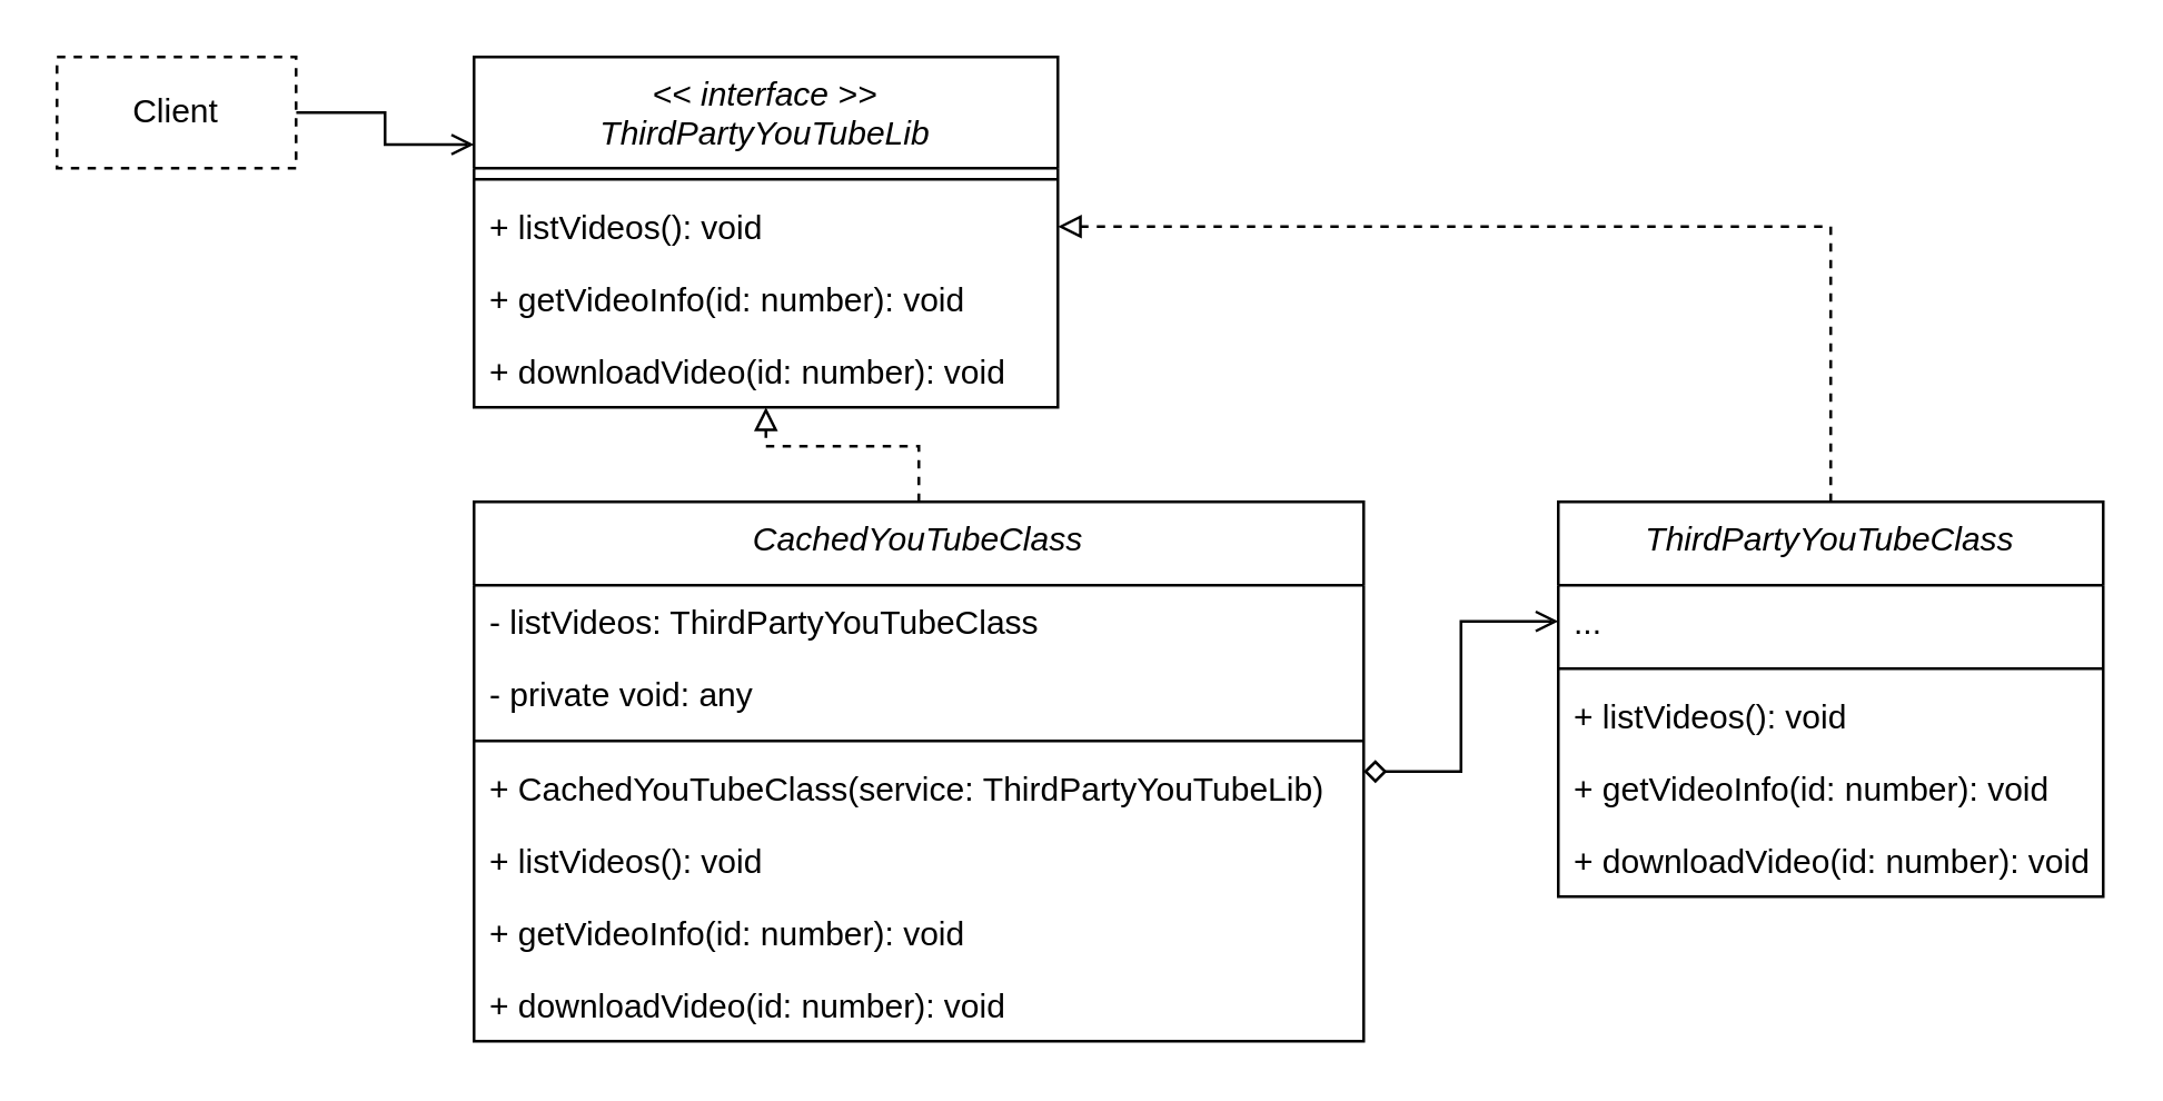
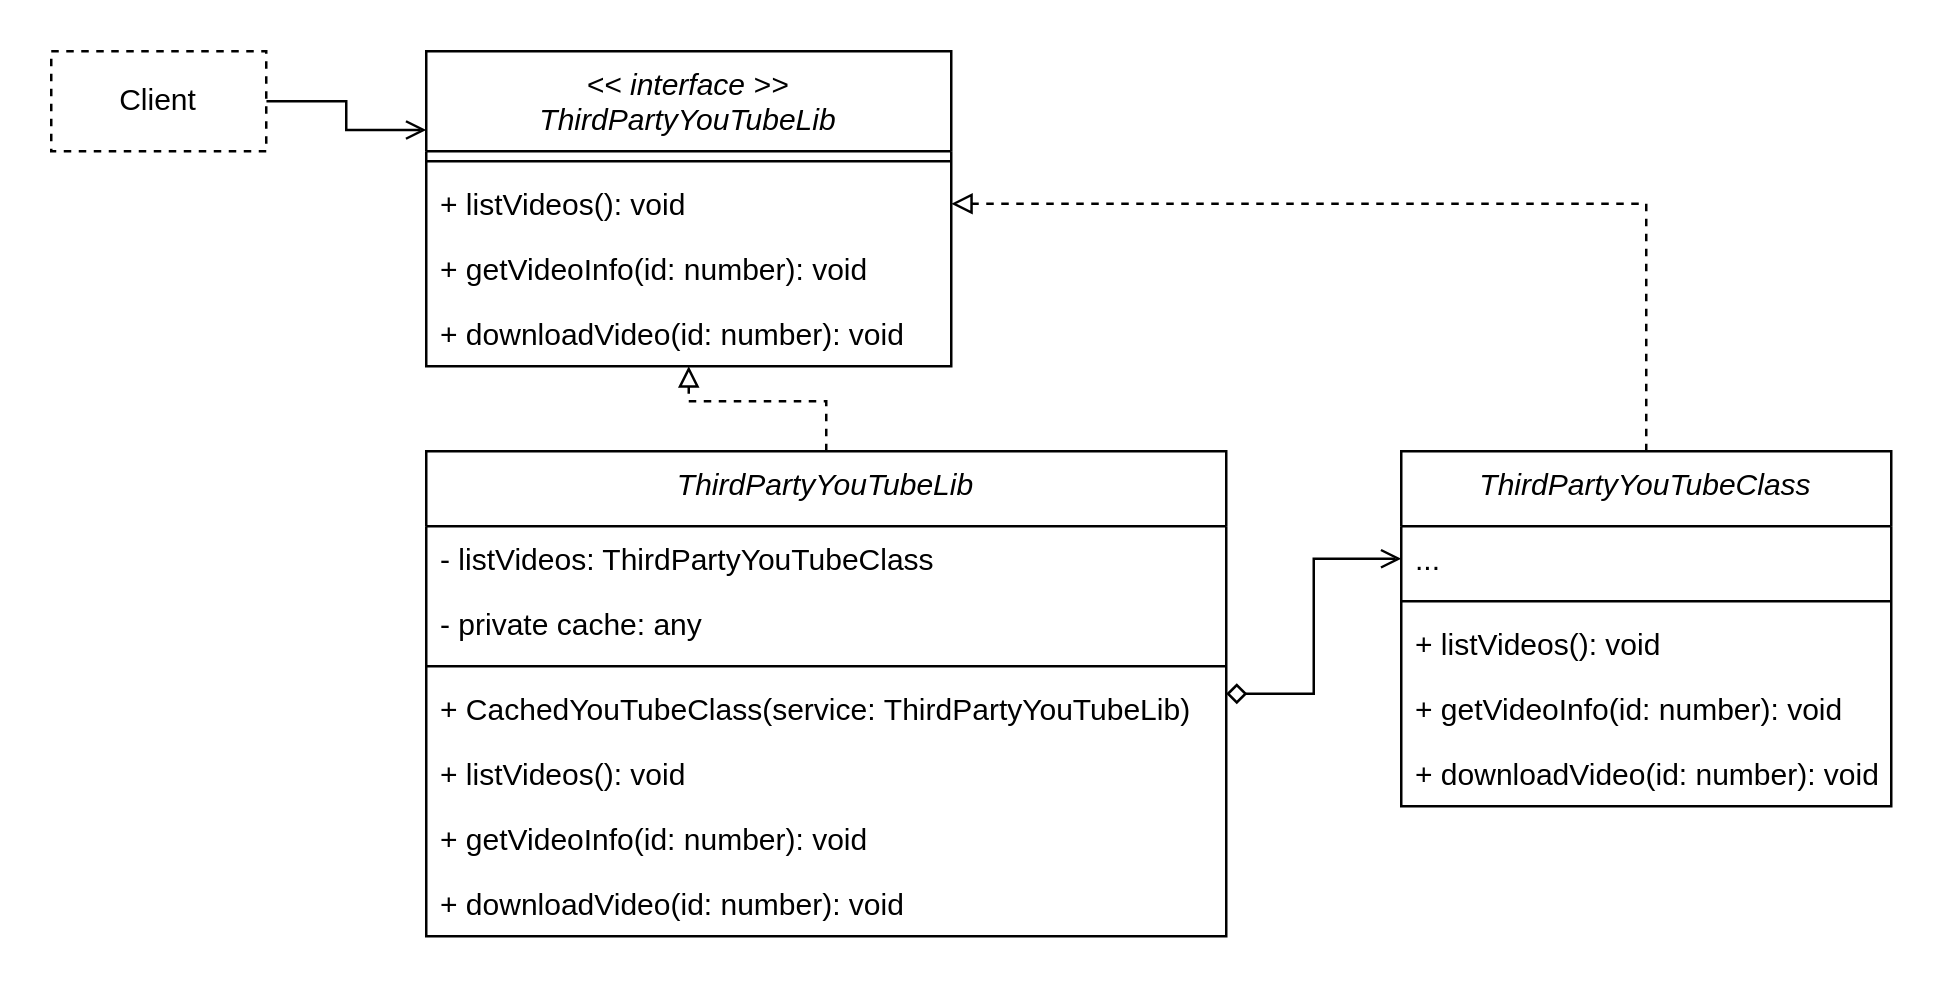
  <mxCell id="0" />
  <mxCell id="1" parent="0" />
  <mxCell id="2" value="&lt;&lt; interface &gt;&gt;&#10;ThirdPartyYouTubeLib" style="swimlane;fontStyle=2;align=center;verticalAlign=top;childLayout=stackLayout;horizontal=1;startSize=40;horizontalStack=0;resizeParent=1;resizeLast=0;collapsible=1;marginBottom=0;rounded=0;shadow=0;strokeWidth=1;swimlaneLine=1;" parent="1" vertex="1"><mxGeometry x="170" y="20" width="210" height="126" as="geometry"><mxRectangle x="230" y="140" width="160" height="26" as="alternateBounds" /></mxGeometry></mxCell>
  <mxCell id="3" value="" style="line;html=1;strokeWidth=1;align=left;verticalAlign=middle;spacingTop=-1;spacingLeft=3;spacingRight=3;rotatable=0;labelPosition=right;points=[];portConstraint=eastwest;" parent="2" vertex="1"><mxGeometry y="40" width="210" height="8" as="geometry" /></mxCell>
  <mxCell id="4" value="+ listVideos(): void" style="text;align=left;verticalAlign=top;spacingLeft=4;spacingRight=4;overflow=hidden;rotatable=0;points=[[0,0.5],[1,0.5]];portConstraint=eastwest;" parent="2" vertex="1"><mxGeometry y="48" width="210" height="26" as="geometry" /></mxCell>
  <mxCell id="5" value="+ getVideoInfo(id: number): void" style="text;align=left;verticalAlign=top;spacingLeft=4;spacingRight=4;overflow=hidden;rotatable=0;points=[[0,0.5],[1,0.5]];portConstraint=eastwest;" vertex="1" parent="2"><mxGeometry y="74" width="210" height="26" as="geometry" /></mxCell>
  <mxCell id="6" value="+ downloadVideo(id: number): void " style="text;align=left;verticalAlign=top;spacingLeft=4;spacingRight=4;overflow=hidden;rotatable=0;points=[[0,0.5],[1,0.5]];portConstraint=eastwest;" vertex="1" parent="2"><mxGeometry y="100" width="210" height="26" as="geometry" /></mxCell>
  <mxCell id="7" style="edgeStyle=orthogonalEdgeStyle;rounded=0;orthogonalLoop=1;jettySize=auto;html=1;entryX=0.5;entryY=1;entryDx=0;entryDy=0;dashed=1;endArrow=block;endFill=0;" edge="1" parent="1" source="9" target="2"><mxGeometry relative="1" as="geometry" /></mxCell>
  <mxCell id="8" style="edgeStyle=orthogonalEdgeStyle;rounded=0;orthogonalLoop=1;jettySize=auto;html=1;entryX=0;entryY=0.5;entryDx=0;entryDy=0;endArrow=open;endFill=0;startArrow=diamond;startFill=0;" edge="1" parent="1" source="9" target="19"><mxGeometry relative="1" as="geometry" /></mxCell>
- <mxCell id="9" value="CachedYouTubeClass" style="swimlane;fontStyle=2;align=center;verticalAlign=top;childLayout=stackLayout;horizontal=1;startSize=30;horizontalStack=0;resizeParent=1;resizeLast=0;collapsible=1;marginBottom=0;rounded=0;shadow=0;strokeWidth=1;swimlaneLine=1;" parent="1" vertex="1"><mxGeometry x="170" y="180" width="320" height="194" as="geometry"><mxRectangle x="230" y="140" width="160" height="26" as="alternateBounds" /></mxGeometry></mxCell>
+ <mxCell id="9" value="ThirdPartyYouTubeLib" style="swimlane;fontStyle=2;align=center;verticalAlign=top;childLayout=stackLayout;horizontal=1;startSize=30;horizontalStack=0;resizeParent=1;resizeLast=0;collapsible=1;marginBottom=0;rounded=0;shadow=0;strokeWidth=1;swimlaneLine=1;" parent="1" vertex="1"><mxGeometry x="170" y="180" width="320" height="194" as="geometry"><mxRectangle x="230" y="140" width="160" height="26" as="alternateBounds" /></mxGeometry></mxCell>
  <mxCell id="10" value="- listVideos: ThirdPartyYouTubeClass" style="text;align=left;verticalAlign=top;spacingLeft=4;spacingRight=4;overflow=hidden;rotatable=0;points=[[0,0.5],[1,0.5]];portConstraint=eastwest;" parent="9" vertex="1"><mxGeometry y="30" width="320" height="26" as="geometry" /></mxCell>
- <mxCell id="11" value="- private void: any" style="text;align=left;verticalAlign=top;spacingLeft=4;spacingRight=4;overflow=hidden;rotatable=0;points=[[0,0.5],[1,0.5]];portConstraint=eastwest;" vertex="1" parent="9"><mxGeometry y="56" width="320" height="26" as="geometry" /></mxCell>
+ <mxCell id="11" value="- private cache: any" style="text;align=left;verticalAlign=top;spacingLeft=4;spacingRight=4;overflow=hidden;rotatable=0;points=[[0,0.5],[1,0.5]];portConstraint=eastwest;" vertex="1" parent="9"><mxGeometry y="56" width="320" height="26" as="geometry" /></mxCell>
  <mxCell id="12" value="" style="line;html=1;strokeWidth=1;align=left;verticalAlign=middle;spacingTop=-1;spacingLeft=3;spacingRight=3;rotatable=0;labelPosition=right;points=[];portConstraint=eastwest;" parent="9" vertex="1"><mxGeometry y="82" width="320" height="8" as="geometry" /></mxCell>
  <mxCell id="13" value="+ CachedYouTubeClass(service: ThirdPartyYouTubeLib)&#10; " style="text;align=left;verticalAlign=top;spacingLeft=4;spacingRight=4;overflow=hidden;rotatable=0;points=[[0,0.5],[1,0.5]];portConstraint=eastwest;" parent="9" vertex="1"><mxGeometry y="90" width="320" height="26" as="geometry" /></mxCell>
  <mxCell id="14" value="+ listVideos(): void" style="text;align=left;verticalAlign=top;spacingLeft=4;spacingRight=4;overflow=hidden;rotatable=0;points=[[0,0.5],[1,0.5]];portConstraint=eastwest;" vertex="1" parent="9"><mxGeometry y="116" width="320" height="26" as="geometry" /></mxCell>
  <mxCell id="15" value="+ getVideoInfo(id: number): void" style="text;align=left;verticalAlign=top;spacingLeft=4;spacingRight=4;overflow=hidden;rotatable=0;points=[[0,0.5],[1,0.5]];portConstraint=eastwest;" vertex="1" parent="9"><mxGeometry y="142" width="320" height="26" as="geometry" /></mxCell>
  <mxCell id="16" value="+ downloadVideo(id: number): void " style="text;align=left;verticalAlign=top;spacingLeft=4;spacingRight=4;overflow=hidden;rotatable=0;points=[[0,0.5],[1,0.5]];portConstraint=eastwest;" vertex="1" parent="9"><mxGeometry y="168" width="320" height="26" as="geometry" /></mxCell>
  <mxCell id="17" style="edgeStyle=orthogonalEdgeStyle;rounded=0;orthogonalLoop=1;jettySize=auto;html=1;entryX=1;entryY=0.5;entryDx=0;entryDy=0;dashed=1;endArrow=block;endFill=0;" edge="1" parent="1" source="18" target="4"><mxGeometry relative="1" as="geometry" /></mxCell>
  <mxCell id="18" value="ThirdPartyYouTubeClass" style="swimlane;fontStyle=2;align=center;verticalAlign=top;childLayout=stackLayout;horizontal=1;startSize=30;horizontalStack=0;resizeParent=1;resizeLast=0;collapsible=1;marginBottom=0;rounded=0;shadow=0;strokeWidth=1;swimlaneLine=1;" parent="1" vertex="1"><mxGeometry x="560" y="180" width="196" height="142" as="geometry"><mxRectangle x="230" y="140" width="160" height="26" as="alternateBounds" /></mxGeometry></mxCell>
  <mxCell id="19" value="..." style="text;align=left;verticalAlign=top;spacingLeft=4;spacingRight=4;overflow=hidden;rotatable=0;points=[[0,0.5],[1,0.5]];portConstraint=eastwest;" parent="18" vertex="1"><mxGeometry y="30" width="196" height="26" as="geometry" /></mxCell>
  <mxCell id="20" value="" style="line;html=1;strokeWidth=1;align=left;verticalAlign=middle;spacingTop=-1;spacingLeft=3;spacingRight=3;rotatable=0;labelPosition=right;points=[];portConstraint=eastwest;" parent="18" vertex="1"><mxGeometry y="56" width="196" height="8" as="geometry" /></mxCell>
  <mxCell id="21" value="+ listVideos(): void" style="text;align=left;verticalAlign=top;spacingLeft=4;spacingRight=4;overflow=hidden;rotatable=0;points=[[0,0.5],[1,0.5]];portConstraint=eastwest;" parent="18" vertex="1"><mxGeometry y="64" width="196" height="26" as="geometry" /></mxCell>
  <mxCell id="22" value="+ getVideoInfo(id: number): void" style="text;align=left;verticalAlign=top;spacingLeft=4;spacingRight=4;overflow=hidden;rotatable=0;points=[[0,0.5],[1,0.5]];portConstraint=eastwest;" vertex="1" parent="18"><mxGeometry y="90" width="196" height="26" as="geometry" /></mxCell>
  <mxCell id="23" value="+ downloadVideo(id: number): void " style="text;align=left;verticalAlign=top;spacingLeft=4;spacingRight=4;overflow=hidden;rotatable=0;points=[[0,0.5],[1,0.5]];portConstraint=eastwest;" vertex="1" parent="18"><mxGeometry y="116" width="196" height="26" as="geometry" /></mxCell>
  <mxCell id="24" style="edgeStyle=orthogonalEdgeStyle;rounded=0;orthogonalLoop=1;jettySize=auto;html=1;entryX=0;entryY=0.25;entryDx=0;entryDy=0;endArrow=open;endFill=0;" edge="1" parent="1" source="25" target="2"><mxGeometry relative="1" as="geometry" /></mxCell>
  <mxCell id="25" value="Client" style="rounded=0;whiteSpace=wrap;html=1;dashed=1;" parent="1" vertex="1"><mxGeometry x="20" y="20" width="86" height="40" as="geometry" /></mxCell>
